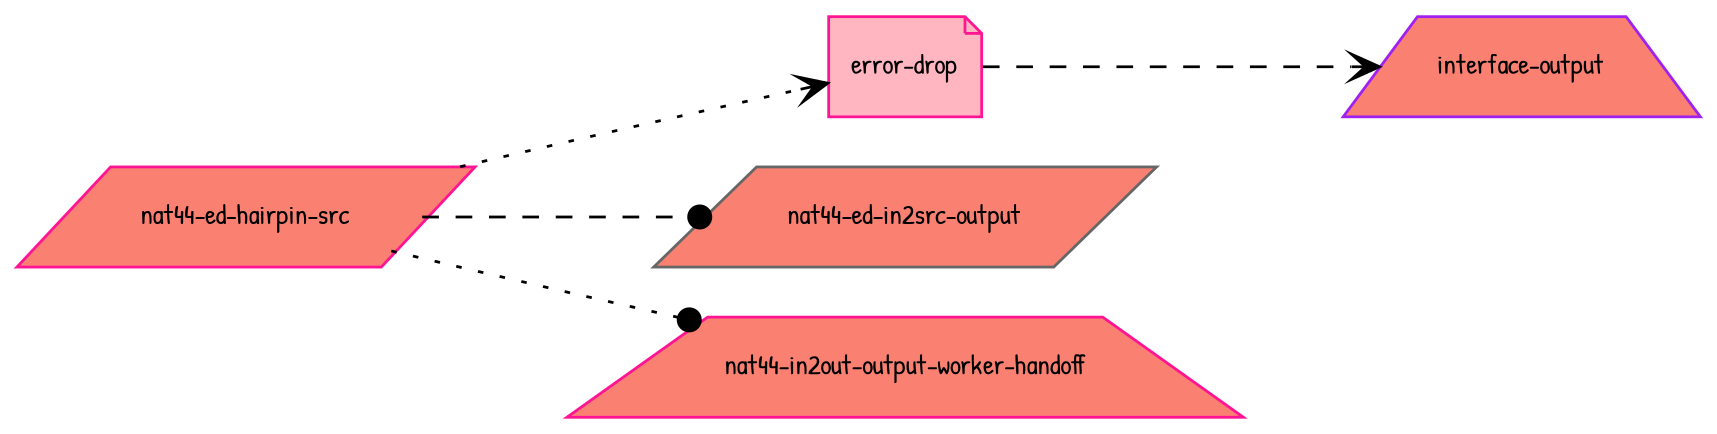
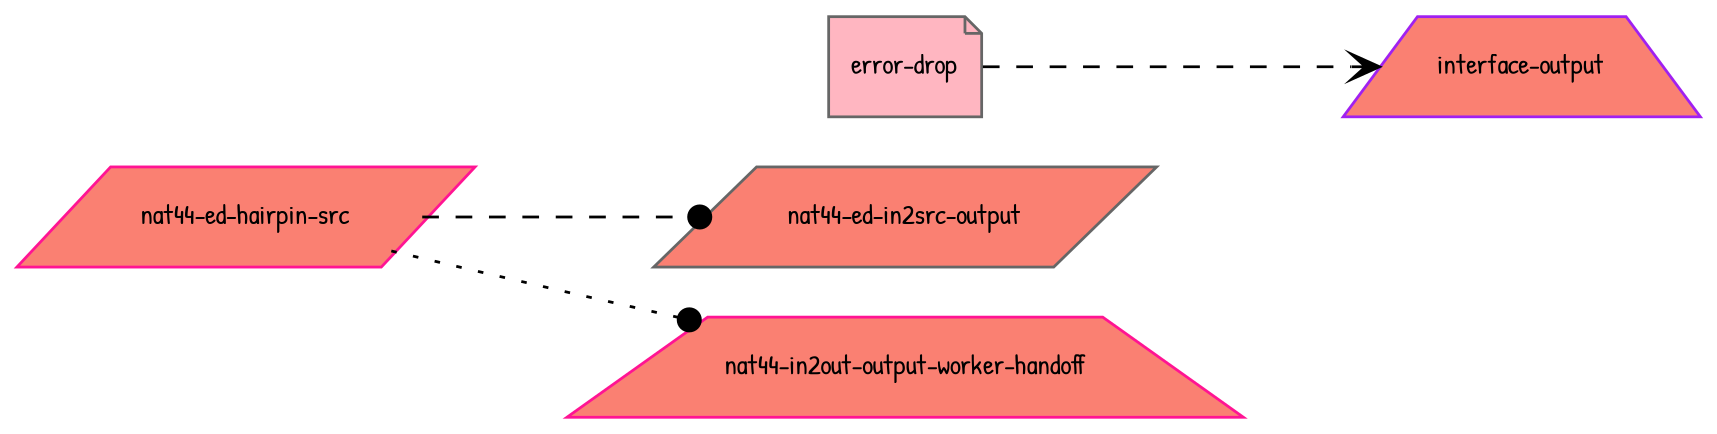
  digraph {
    fontname="Patrick Hand"
    rankdir=LR
    node [color=gray40 fillcolor=salmon fontcolor=black fontname="Patrick Hand" fontsize=10 shape=parallelogram style=filled]
    edge [arrowhead=vee fontname="Patrick Hand" fontsize=8 style=dashed]
-   "error-drop" [color=deeppink fillcolor=lightpink shape=note]
+   "error-drop" [fillcolor=lightpink shape=note]
    "nat44-ed-hairpin-src" [color=deeppink]
    n3 [label="nat44-ed-in2src-output"]
    "nat44-in2out-output-worker-handoff" [color=deeppink shape=trapezium]
    "interface-output" [color=purple shape=trapezium]
    "error-drop" -> "interface-output"
-   "nat44-ed-hairpin-src" -> "error-drop" [style=dotted]
    "nat44-ed-hairpin-src" -> n3 [arrowhead=dot]
    "nat44-ed-hairpin-src" -> "nat44-in2out-output-worker-handoff" [arrowhead=dot style=dotted]
  }
